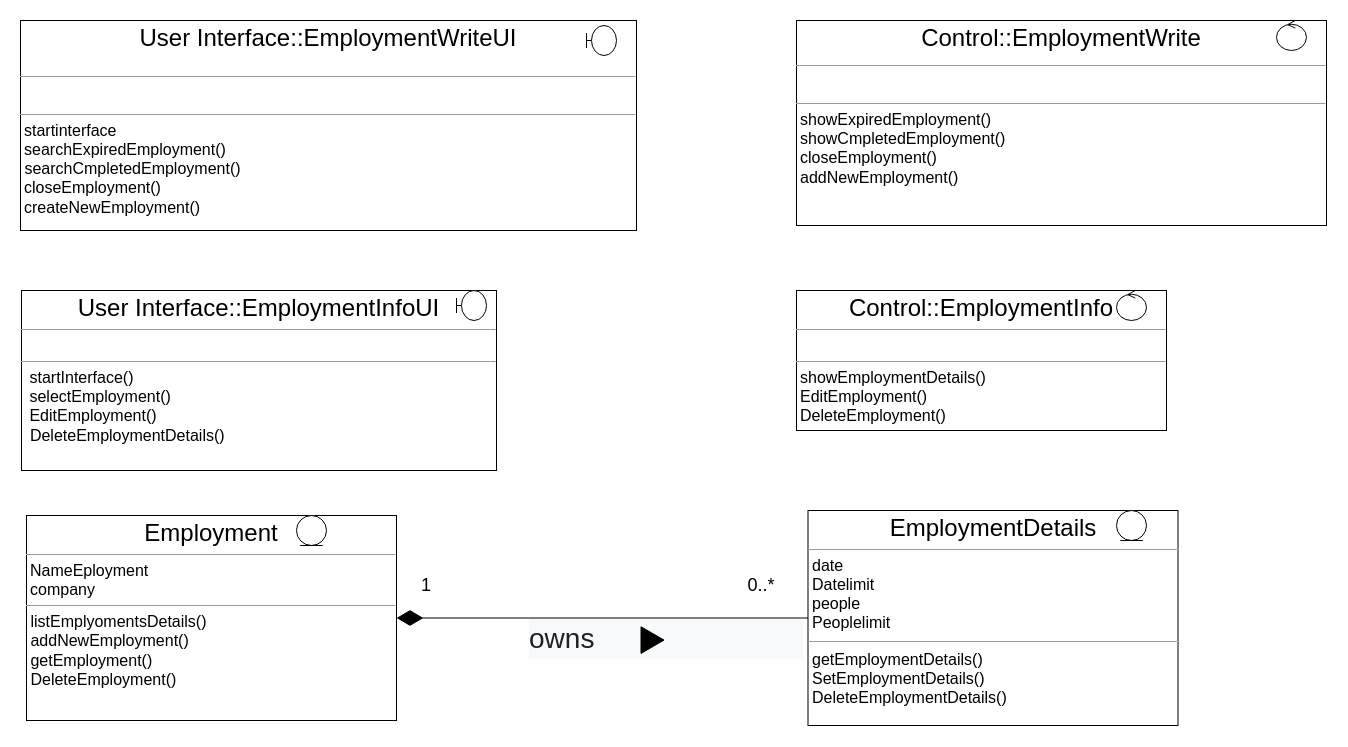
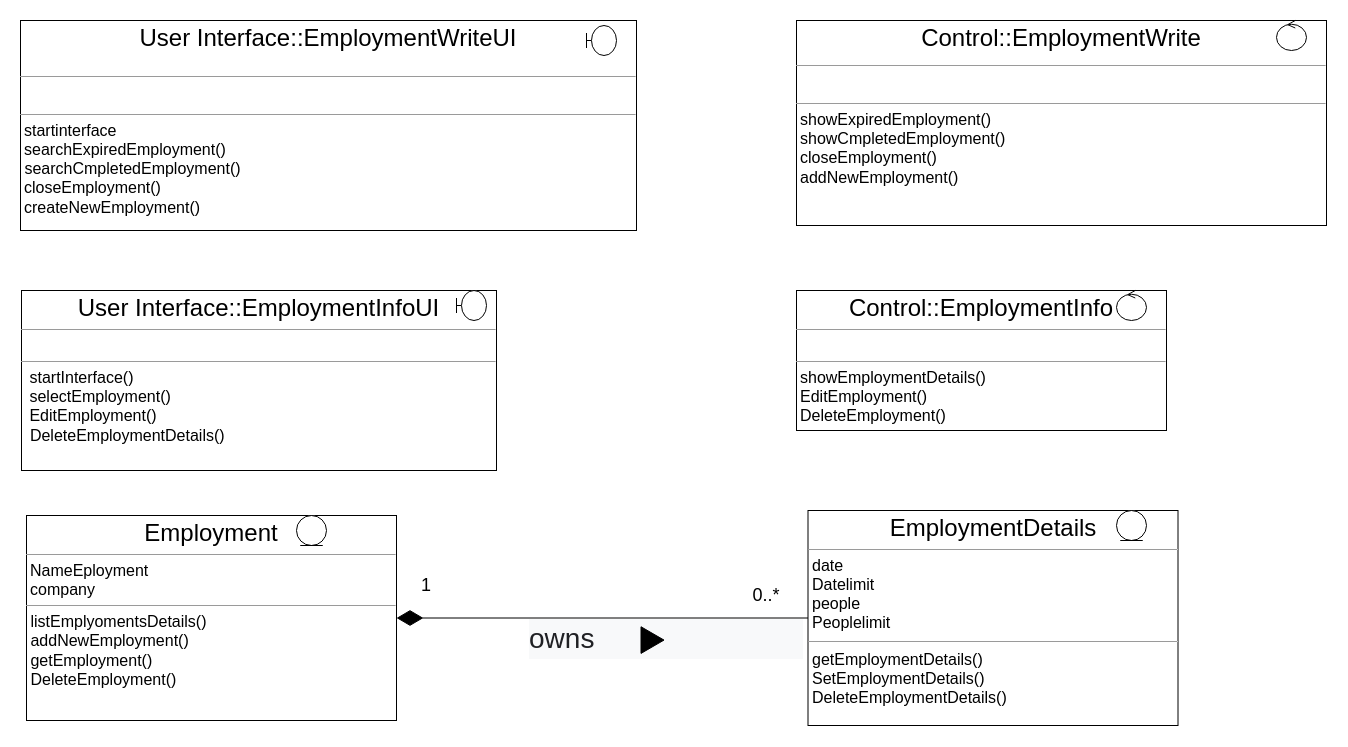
  <mxCell id="0" />
  <mxCell id="1" parent="0" />
  <mxCell id="2" value="&lt;p style=&quot;border-color: var(--border-color); text-align: center; margin: 4px 0px 0px;&quot;&gt;&lt;font style=&quot;font-size: 24px;&quot;&gt;&lt;span style=&quot;background-color: initial; border-color: var(--border-color);&quot;&gt;User Interface::EmploymentWriteUI&lt;/span&gt;&lt;/font&gt;&lt;/p&gt;&lt;br&gt;&lt;hr style=&quot;font-size: 18px;&quot; size=&quot;1&quot;&gt;&lt;p style=&quot;margin: 0px 0px 0px 4px; font-size: 18px;&quot;&gt;&lt;font style=&quot;font-size: 18px;&quot;&gt;&lt;br&gt;&lt;/font&gt;&lt;/p&gt;&lt;hr size=&quot;1&quot;&gt;&lt;p style=&quot;border-color: var(--border-color); margin: 0px 0px 0px 4px; font-size: 16px;&quot;&gt;&lt;font style=&quot;font-size: 16px;&quot;&gt;&lt;font style=&quot;border-color: var(--border-color); text-align: center; font-size: 16px;&quot;&gt;startinterface&lt;/font&gt;&lt;/font&gt;&lt;/p&gt;&lt;p style=&quot;border-color: var(--border-color); margin: 0px 0px 0px 4px; font-size: 16px;&quot;&gt;&lt;font style=&quot;font-size: 16px;&quot;&gt;&lt;font style=&quot;border-color: var(--border-color); text-align: center; font-size: 16px;&quot;&gt;searchExpiredEmployment&lt;/font&gt;()&lt;br style=&quot;border-color: var(--border-color);&quot;&gt;&lt;/font&gt;&lt;/p&gt;&lt;font style=&quot;font-size: 16px;&quot;&gt;&lt;font style=&quot;border-color: var(--border-color); text-align: center; font-size: 16px;&quot;&gt;&amp;nbsp;searchCmpleted&lt;/font&gt;Employment()&lt;br&gt;&lt;/font&gt;&lt;p style=&quot;border-color: var(--border-color); margin: 0px 0px 0px 4px; font-size: 16px;&quot;&gt;&lt;font style=&quot;font-size: 16px;&quot;&gt;closeEmployment()&lt;/font&gt;&lt;/p&gt;&lt;p style=&quot;border-color: var(--border-color); margin: 0px 0px 0px 4px; font-size: 16px;&quot;&gt;&lt;font style=&quot;background-color: initial; border-color: var(--border-color); text-align: center;&quot;&gt;createNew&lt;/font&gt;&lt;span style=&quot;background-color: initial;&quot;&gt;Employment()&lt;/span&gt;&lt;/p&gt;" style="verticalAlign=top;align=left;overflow=fill;fontSize=12;fontFamily=Helvetica;html=1;whiteSpace=wrap;" parent="1" vertex="1"><mxGeometry x="20" y="20" width="616" height="210" as="geometry" /></mxCell>
  <mxCell id="3" value="&lt;p style=&quot;border-color: var(--border-color); text-align: center; margin: 4px 0px 0px; font-size: 24px;&quot;&gt;&lt;font style=&quot;font-size: 24px;&quot;&gt;&lt;font style=&quot;font-size: 24px;&quot;&gt;&lt;span style=&quot;background-color: initial;&quot;&gt;Control::&lt;/span&gt;&lt;/font&gt;&lt;span style=&quot;background-color: initial;&quot;&gt;EmploymentWrite&lt;/span&gt;&lt;/font&gt;&lt;/p&gt;&lt;hr style=&quot;font-size: 24px;&quot; size=&quot;1&quot;&gt;&lt;p style=&quot;margin:0px;margin-left:4px;&quot;&gt;&lt;font size=&quot;3&quot;&gt;&lt;br&gt;&lt;/font&gt;&lt;/p&gt;&lt;hr size=&quot;1&quot;&gt;&lt;p style=&quot;border-color: var(--border-color); margin: 0px 0px 0px 4px; font-size: 16px;&quot;&gt;&lt;font style=&quot;font-size: 16px;&quot;&gt;&lt;font style=&quot;border-color: var(--border-color); text-align: center; font-size: 16px;&quot;&gt;showExpired&lt;/font&gt;&lt;font style=&quot;border-color: var(--border-color); text-align: center; font-size: 16px;&quot;&gt;Employment()&lt;/font&gt;&lt;br&gt;&lt;/font&gt;&lt;/p&gt;&lt;p style=&quot;border-color: var(--border-color); margin: 0px 0px 0px 4px; font-size: 16px;&quot;&gt;&lt;font style=&quot;font-size: 16px;&quot;&gt;&lt;font style=&quot;border-color: var(--border-color); text-align: center; font-size: 16px;&quot;&gt;&lt;font style=&quot;border-color: var(--border-color); font-size: 16px;&quot;&gt;show&lt;/font&gt;&lt;font style=&quot;border-color: var(--border-color); font-size: 16px;&quot;&gt;Cmpleted&lt;/font&gt;Employment()&lt;/font&gt;&lt;br&gt;&lt;/font&gt;&lt;/p&gt;&lt;p style=&quot;border-color: var(--border-color); margin: 0px 0px 0px 4px; font-size: 16px;&quot;&gt;&lt;font style=&quot;font-size: 16px;&quot;&gt;closeEmployment()&lt;br&gt;&lt;/font&gt;&lt;/p&gt;&lt;p style=&quot;border-color: var(--border-color); margin: 0px 0px 0px 4px; font-size: 16px;&quot;&gt;&lt;font style=&quot;font-size: 16px;&quot;&gt;&lt;font style=&quot;border-color: var(--border-color); text-align: center; font-size: 16px;&quot;&gt;addNew&lt;/font&gt;&lt;font style=&quot;border-color: var(--border-color); text-align: center; font-size: 16px;&quot;&gt;Employment()&lt;/font&gt;&lt;/font&gt;&lt;br&gt;&lt;/p&gt;" style="verticalAlign=top;align=left;overflow=fill;fontSize=12;fontFamily=Helvetica;html=1;whiteSpace=wrap;" parent="1" vertex="1"><mxGeometry x="796" y="20" width="530" height="205" as="geometry" /></mxCell>
  <mxCell id="4" value="&lt;p style=&quot;border-color: var(--border-color); text-align: center; margin: 4px 0px 0px;&quot;&gt;&lt;font style=&quot;font-size: 24px;&quot;&gt;Employment&lt;br&gt;&lt;/font&gt;&lt;/p&gt;&lt;hr size=&quot;1&quot;&gt;&lt;p style=&quot;margin: 0px 0px 0px 4px; font-size: 16px;&quot;&gt;&lt;font style=&quot;font-size: 16px;&quot;&gt;NameEployment&lt;/font&gt;&lt;/p&gt;&lt;p style=&quot;margin: 0px 0px 0px 4px; font-size: 16px;&quot;&gt;&lt;font style=&quot;font-size: 16px;&quot;&gt;company&lt;/font&gt;&lt;/p&gt;&lt;hr size=&quot;1&quot;&gt;&lt;p style=&quot;border-color: var(--border-color); margin: 0px 0px 0px 4px; font-size: 16px;&quot;&gt;&lt;/p&gt;&lt;font style=&quot;font-size: 16px;&quot;&gt;&amp;nbsp;listEmplyomentsDetails()&lt;br&gt;&lt;span style=&quot;text-align: center;&quot;&gt;&amp;nbsp;addNewEmployment()&lt;/span&gt;&lt;span style=&quot;background-color: initial;&quot;&gt;&lt;br&gt;&lt;/span&gt;&amp;nbsp;getEmployment()&lt;br&gt;&lt;font style=&quot;border-color: var(--border-color); text-align: center; font-size: 16px;&quot;&gt;&amp;nbsp;Delete&lt;/font&gt;Employment()&lt;br&gt;&lt;/font&gt;" style="verticalAlign=top;align=left;overflow=fill;fontSize=12;fontFamily=Helvetica;html=1;whiteSpace=wrap;" parent="1" vertex="1"><mxGeometry x="26" y="515" width="370" height="205" as="geometry" /></mxCell>
  <mxCell id="5" value="&lt;p style=&quot;border-color: var(--border-color); text-align: center; margin: 4px 0px 0px;&quot;&gt;&lt;span style=&quot;background-color: initial;&quot;&gt;&lt;font style=&quot;font-size: 24px;&quot;&gt;EmploymentDetails&lt;/font&gt;&lt;/span&gt;&lt;/p&gt;&lt;hr size=&quot;1&quot;&gt;&lt;p style=&quot;border-color: var(--border-color); margin: 0px 0px 0px 4px; font-size: 16px;&quot;&gt;&lt;font style=&quot;border-color: var(--border-color);&quot;&gt;date&lt;/font&gt;&lt;/p&gt;&lt;p style=&quot;border-color: var(--border-color); margin: 0px 0px 0px 4px; font-size: 16px;&quot;&gt;&lt;font style=&quot;border-color: var(--border-color);&quot;&gt;Datelimit&lt;/font&gt;&lt;/p&gt;&lt;p style=&quot;border-color: var(--border-color); margin: 0px 0px 0px 4px; font-size: 16px;&quot;&gt;&lt;font style=&quot;border-color: var(--border-color);&quot;&gt;people&lt;/font&gt;&lt;/p&gt;&lt;p style=&quot;border-color: var(--border-color); margin: 0px 0px 0px 4px; font-size: 16px;&quot;&gt;&lt;font style=&quot;border-color: var(--border-color);&quot;&gt;Peoplelimit&lt;/font&gt;&lt;/p&gt;&lt;hr style=&quot;font-size: 16px;&quot; size=&quot;1&quot;&gt;&lt;p style=&quot;border-color: var(--border-color); margin: 0px 0px 0px 4px; font-size: 16px;&quot;&gt;&lt;font style=&quot;font-size: 16px;&quot;&gt;getEmploymentDetails()&lt;/font&gt;&lt;/p&gt;&lt;p style=&quot;border-color: var(--border-color); margin: 0px 0px 0px 4px; font-size: 16px;&quot;&gt;&lt;font style=&quot;font-size: 16px;&quot;&gt;SetEmploymentDetails()&lt;br&gt;&lt;/font&gt;&lt;/p&gt;&lt;p style=&quot;border-color: var(--border-color); margin: 0px 0px 0px 4px; font-size: 16px;&quot;&gt;&lt;font style=&quot;font-size: 16px;&quot;&gt;&lt;font style=&quot;border-color: var(--border-color); text-align: center; font-size: 16px;&quot;&gt;DeleteEmploymentDetails()&lt;/font&gt;&lt;/font&gt;&lt;/p&gt;" style="verticalAlign=top;align=left;overflow=fill;fontSize=12;fontFamily=Helvetica;html=1;whiteSpace=wrap;" parent="1" vertex="1"><mxGeometry x="807.5" y="510" width="370" height="215" as="geometry" /></mxCell>
  <mxCell id="6" value="&lt;p style=&quot;border-color: var(--border-color); text-align: center; margin: 4px 0px 0px;&quot;&gt;&lt;font style=&quot;font-size: 24px;&quot;&gt;&lt;span style=&quot;background-color: initial; border-color: var(--border-color);&quot;&gt;User Interface::EmploymentInfo&lt;/span&gt;&lt;span style=&quot;background-color: initial; border-color: var(--border-color);&quot;&gt;UI&lt;/span&gt;&lt;br&gt;&lt;/font&gt;&lt;/p&gt;&lt;hr size=&quot;1&quot;&gt;&lt;p style=&quot;margin:0px;margin-left:4px;&quot;&gt;&lt;font size=&quot;3&quot;&gt;&lt;br&gt;&lt;/font&gt;&lt;/p&gt;&lt;hr size=&quot;1&quot;&gt;&lt;p style=&quot;border-color: var(--border-color); margin: 0px 0px 0px 4px; font-size: 16px;&quot;&gt;&lt;font style=&quot;font-size: 16px;&quot;&gt;&amp;nbsp;&lt;/font&gt;&lt;font style=&quot;font-size: 16px;&quot;&gt;startInterface()&lt;br&gt;&lt;/font&gt;&lt;/p&gt;&lt;p style=&quot;border-color: var(--border-color); margin: 0px 0px 0px 4px; font-size: 16px;&quot;&gt;&lt;font style=&quot;font-size: 16px;&quot;&gt;&amp;nbsp;selectEmployment()&lt;br&gt;&lt;/font&gt;&lt;/p&gt;&lt;p style=&quot;border-color: var(--border-color); margin: 0px 0px 0px 4px; font-size: 16px;&quot;&gt;&lt;font style=&quot;font-size: 16px;&quot;&gt;&lt;font style=&quot;border-color: var(--border-color); text-align: center; font-size: 16px;&quot;&gt;&amp;nbsp;Edit&lt;/font&gt;Employment()&lt;/font&gt;&lt;/p&gt;&lt;font style=&quot;font-size: 16px;&quot;&gt;&amp;nbsp; DeleteEmploymentDetails()&lt;/font&gt;" style="verticalAlign=top;align=left;overflow=fill;fontSize=12;fontFamily=Helvetica;html=1;whiteSpace=wrap;" parent="1" vertex="1"><mxGeometry x="21" y="290" width="475" height="180" as="geometry" /></mxCell>
  <mxCell id="7" value="&lt;p style=&quot;border-color: var(--border-color); text-align: center; margin: 4px 0px 0px;&quot;&gt;&lt;font style=&quot;font-size: 24px;&quot;&gt;&lt;span style=&quot;background-color: initial;&quot;&gt;Control::EmploymentInfo&lt;/span&gt;&lt;br&gt;&lt;/font&gt;&lt;/p&gt;&lt;hr size=&quot;1&quot;&gt;&lt;p style=&quot;margin:0px;margin-left:4px;&quot;&gt;&lt;font size=&quot;3&quot;&gt;&lt;br&gt;&lt;/font&gt;&lt;/p&gt;&lt;hr size=&quot;1&quot;&gt;&lt;p style=&quot;border-color: var(--border-color); margin: 0px 0px 0px 4px; font-size: 16px;&quot;&gt;&lt;font style=&quot;font-size: 16px;&quot;&gt;showEmploymentDetails()&lt;br&gt;&lt;/font&gt;&lt;/p&gt;&lt;p style=&quot;border-color: var(--border-color); margin: 0px 0px 0px 4px; font-size: 16px;&quot;&gt;&lt;font style=&quot;font-size: 16px;&quot;&gt;&lt;font style=&quot;border-color: var(--border-color); text-align: center; font-size: 16px;&quot;&gt;Edit&lt;/font&gt;Employment()&lt;/font&gt;&lt;/p&gt;&lt;p style=&quot;border-color: var(--border-color); margin: 0px 0px 0px 4px; font-size: 16px;&quot;&gt;&lt;font style=&quot;font-size: 16px;&quot;&gt;&lt;font style=&quot;background-color: initial; border-color: var(--border-color); text-align: center; font-size: 16px;&quot;&gt;Delete&lt;/font&gt;&lt;span style=&quot;background-color: initial;&quot;&gt;Employment()&lt;/span&gt;&lt;/font&gt;&lt;/p&gt;" style="verticalAlign=top;align=left;overflow=fill;fontSize=12;fontFamily=Helvetica;html=1;whiteSpace=wrap;" parent="1" vertex="1"><mxGeometry x="796" y="290" width="370" height="140" as="geometry" /></mxCell>
  <mxCell id="8" value="&lt;pre style=&quot;unicode-bidi: isolate; font-size: 28px; line-height: 36px; background-color: rgb(248, 249, 250); border: none; padding: 2px 0.14em 2px 0px; position: relative; margin-top: -2px; margin-bottom: -2px; resize: none; font-family: inherit; overflow: hidden; text-align: left; width: 270.02px; overflow-wrap: break-word; color: rgb(32, 33, 36);&quot; dir=&quot;ltr&quot; id=&quot;tw-target-text&quot; data-placeholder=&quot;번역&quot; class=&quot;tw-data-text tw-text-large tw-ta&quot;&gt;owns&lt;/pre&gt;" style="text;html=1;strokeColor=none;fillColor=none;align=center;verticalAlign=middle;whiteSpace=wrap;rounded=0;" parent="1" vertex="1"><mxGeometry x="636" y="620" width="60" height="35" as="geometry" /></mxCell>
- <mxCell id="9" value="&lt;font style=&quot;font-size: 18px;&quot;&gt;0..*&lt;/font&gt;" style="text;html=1;strokeColor=none;fillColor=none;align=center;verticalAlign=middle;whiteSpace=wrap;rounded=0;" parent="1" vertex="1"><mxGeometry x="731" y="570" width="60" height="30" as="geometry" /></mxCell>
+ <mxCell id="9" value="&lt;font style=&quot;font-size: 18px;&quot;&gt;0..*&lt;/font&gt;" style="text;html=1;strokeColor=none;fillColor=none;align=center;verticalAlign=middle;whiteSpace=wrap;rounded=0;" parent="1" vertex="1"><mxGeometry x="736" y="580" width="60" height="30" as="geometry" /></mxCell>
  <mxCell id="10" value="" style="ellipse;shape=umlEntity;whiteSpace=wrap;html=1;" parent="1" vertex="1"><mxGeometry x="296" y="515" width="30" height="30" as="geometry" /></mxCell>
  <mxCell id="11" value="" style="ellipse;shape=umlEntity;whiteSpace=wrap;html=1;" parent="1" vertex="1"><mxGeometry x="1116" y="510" width="30" height="30" as="geometry" /></mxCell>
  <mxCell id="12" value="" style="shape=umlBoundary;whiteSpace=wrap;html=1;" parent="1" vertex="1"><mxGeometry x="586" y="25" width="30" height="30" as="geometry" /></mxCell>
  <mxCell id="13" value="" style="shape=umlBoundary;whiteSpace=wrap;html=1;" parent="1" vertex="1"><mxGeometry x="456" y="290" width="30" height="30" as="geometry" /></mxCell>
  <mxCell id="14" value="" style="ellipse;shape=umlControl;whiteSpace=wrap;html=1;" parent="1" vertex="1"><mxGeometry x="1276" y="20" width="30" height="30" as="geometry" /></mxCell>
  <mxCell id="15" value="" style="ellipse;shape=umlControl;whiteSpace=wrap;html=1;" parent="1" vertex="1"><mxGeometry x="1116" y="290" width="30" height="30" as="geometry" /></mxCell>
  <mxCell id="16" value="" style="endArrow=diamondThin;endFill=1;endSize=24;html=1;rounded=0;entryX=1;entryY=0.5;entryDx=0;entryDy=0;exitX=0;exitY=0.5;exitDx=0;exitDy=0;" parent="1" source="5" target="4" edge="1"><mxGeometry width="160" relative="1" as="geometry"><mxPoint x="500.5" y="617" as="sourcePoint" /><mxPoint x="660.5" y="617" as="targetPoint" /></mxGeometry></mxCell>
  <mxCell id="17" value="" style="shape=mxgraph.arrows2.wedgeArrow;html=1;bendable=0;startWidth=13.333;fillColor=strokeColor;defaultFillColor=invert;defaultGradientColor=invert;rounded=0;" parent="1" edge="1"><mxGeometry width="100" height="100" relative="1" as="geometry"><mxPoint x="640.5" y="639.58" as="sourcePoint" /><mxPoint x="663.5" y="639.58" as="targetPoint" /></mxGeometry></mxCell>
  <mxCell id="18" value="&lt;font style=&quot;font-size: 18px;&quot;&gt;1&lt;/font&gt;" style="text;html=1;strokeColor=none;fillColor=none;align=center;verticalAlign=middle;whiteSpace=wrap;rounded=0;" parent="1" vertex="1"><mxGeometry x="396" y="570" width="60" height="30" as="geometry" /></mxCell>
